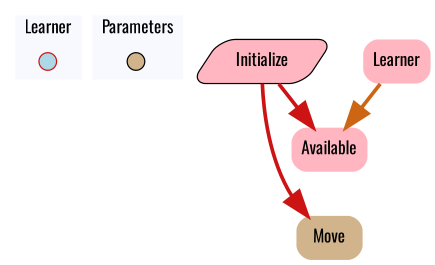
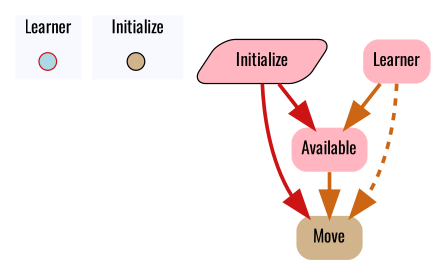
  digraph {
    fontname=Oswald
    node [color=black fillcolor=lightpink fontname=Oswald shape=none style="rounded,filled"]
    edge [arrowsize=2.0 color="0.074, 0.9 , 0.8" fontname=Oswald penwidth=3.0]
    intializeNonFrameworkOverview [color="0.0, 0.9 , 0.8" fillcolor=lightblue fixedsize=true fontcolor=white height=.2 shape=point style=filled width=.2]
    contextOverview [fillcolor=tan fixedsize=true fontcolor=white height=.2 shape=point style=filled width=.2]
    n3 [label=Initialize shape=parallelogram]
    n4 [color="0.0, 0.2, 1.0" fillcolor=tan label=Move]
    n5 [color="0.074, 0.2, 1.0" label=Available]
    n6 [color=gray label=Learner]
    subgraph cluster_1 {
      color=white
      fillcolor=ghostwhite
      label=Learner
      labeljust=l
      nodesep=0.1
      style=filled
      intializeNonFrameworkOverview
    }
    subgraph cluster_2 {
      color=white
      fillcolor=ghostwhite
-     label=Parameters
+     label=Initialize
      labeljust=l
      style=filled
      contextOverview
    }
    n3 -> n4 [color="0.0, 0.9 , 0.8" headport=nw style=solid]
    n3 -> n5 [color="0.0, 0.9 , 0.8"]
+   n5 -> n4
+   n6 -> n4 [headport=ne style=dashed]
    n6 -> n5
  }
